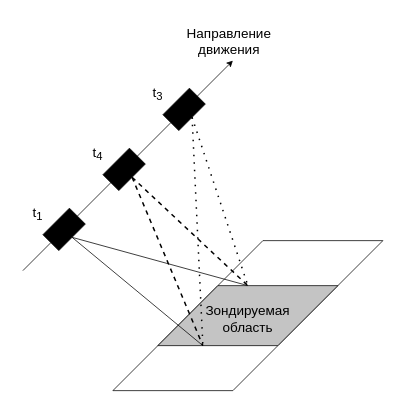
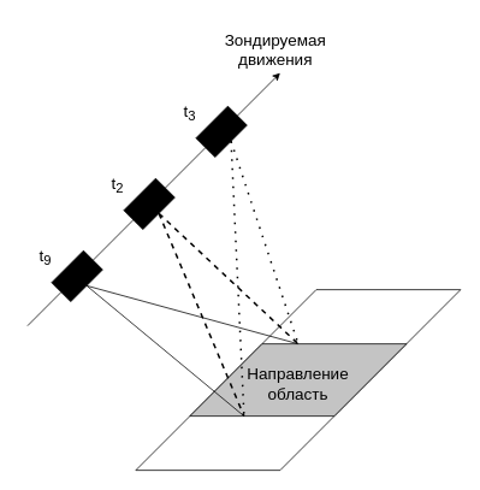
  <mxCell id="0" />
  <mxCell id="1" parent="0" />
  <mxCell id="2" value="" style="endArrow=none;html=1;rounded=0;" edge="1" parent="1" target="3"><mxGeometry width="50" height="50" relative="1" as="geometry"><mxPoint x="30" y="360" as="sourcePoint" /><mxPoint x="310" y="80" as="targetPoint" /></mxGeometry></mxCell>
  <mxCell id="3" value="" style="rounded=0;whiteSpace=wrap;html=1;rotation=-45;fillColor=#000000;" vertex="1" parent="1"><mxGeometry x="60" y="290" width="50" height="30" as="geometry" /></mxCell>
  <mxCell id="4" value="" style="rounded=0;whiteSpace=wrap;html=1;rotation=-45;fillColor=#000000;" vertex="1" parent="1"><mxGeometry x="140" y="210" width="50" height="30" as="geometry" /></mxCell>
  <mxCell id="5" value="" style="endArrow=none;html=1;rounded=0;startArrow=none;exitX=1;exitY=0.5;exitDx=0;exitDy=0;" edge="1" parent="1" source="3" target="6"><mxGeometry width="50" height="50" relative="1" as="geometry"><mxPoint x="103" y="287" as="sourcePoint" /><mxPoint x="350" y="40" as="targetPoint" /></mxGeometry></mxCell>
  <mxCell id="6" value="" style="rounded=0;whiteSpace=wrap;html=1;rotation=-45;fillColor=#000000;" vertex="1" parent="1"><mxGeometry x="220" y="130" width="50" height="30" as="geometry" /></mxCell>
  <mxCell id="7" value="" style="endArrow=classic;html=1;rounded=0;" edge="1" parent="1"><mxGeometry width="50" height="50" relative="1" as="geometry"><mxPoint x="260" y="130" as="sourcePoint" /><mxPoint x="310" y="80" as="targetPoint" /></mxGeometry></mxCell>
  <mxCell id="8" value="" style="shape=parallelogram;perimeter=parallelogramPerimeter;whiteSpace=wrap;html=1;fixedSize=1;size=200;" vertex="1" parent="1"><mxGeometry x="150" y="320" width="360" height="200" as="geometry" /></mxCell>
  <mxCell id="9" value="" style="shape=parallelogram;perimeter=parallelogramPerimeter;whiteSpace=wrap;html=1;fixedSize=1;size=80;fillStyle=auto;fillColor=#C4C4C4;" vertex="1" parent="1"><mxGeometry x="210" y="380" width="240" height="80" as="geometry" /></mxCell>
  <mxCell id="10" value="" style="endArrow=none;html=1;rounded=0;exitX=0.5;exitY=1;exitDx=0;exitDy=0;entryX=0.25;entryY=1;entryDx=0;entryDy=0;" edge="1" parent="1" source="3" target="9"><mxGeometry width="50" height="50" relative="1" as="geometry"><mxPoint x="430" y="340" as="sourcePoint" /><mxPoint x="480" y="290" as="targetPoint" /></mxGeometry></mxCell>
  <mxCell id="11" value="" style="endArrow=none;html=1;rounded=0;exitX=0.5;exitY=1;exitDx=0;exitDy=0;entryX=0.5;entryY=0;entryDx=0;entryDy=0;" edge="1" parent="1" source="3" target="9"><mxGeometry width="50" height="50" relative="1" as="geometry"><mxPoint x="106" y="326" as="sourcePoint" /><mxPoint x="280" y="470" as="targetPoint" /></mxGeometry></mxCell>
  <mxCell id="12" value="" style="endArrow=none;dashed=1;html=1;rounded=0;exitX=0.5;exitY=1;exitDx=0;exitDy=0;endSize=6;strokeWidth=2;strokeColor=default;" edge="1" parent="1" source="4"><mxGeometry width="50" height="50" relative="1" as="geometry"><mxPoint x="440" y="330" as="sourcePoint" /><mxPoint x="270" y="460" as="targetPoint" /></mxGeometry></mxCell>
  <mxCell id="13" value="" style="endArrow=none;dashed=1;html=1;rounded=0;exitX=0.5;exitY=1;exitDx=0;exitDy=0;endSize=6;strokeWidth=2;strokeColor=default;" edge="1" parent="1" source="4"><mxGeometry width="50" height="50" relative="1" as="geometry"><mxPoint x="186" y="246" as="sourcePoint" /><mxPoint x="330" y="380" as="targetPoint" /></mxGeometry></mxCell>
  <mxCell id="14" value="" style="endArrow=none;dashed=1;html=1;rounded=0;exitX=0.5;exitY=1;exitDx=0;exitDy=0;entryX=0.25;entryY=1;entryDx=0;entryDy=0;dashPattern=1 4;strokeWidth=2;" edge="1" parent="1" source="6" target="9"><mxGeometry width="50" height="50" relative="1" as="geometry"><mxPoint x="186" y="246" as="sourcePoint" /><mxPoint x="340" y="390" as="targetPoint" /></mxGeometry></mxCell>
  <mxCell id="15" value="" style="endArrow=none;dashed=1;html=1;rounded=0;exitX=0.5;exitY=1;exitDx=0;exitDy=0;entryX=0.5;entryY=0;entryDx=0;entryDy=0;dashPattern=1 4;strokeWidth=2;" edge="1" parent="1" source="6" target="9"><mxGeometry width="50" height="50" relative="1" as="geometry"><mxPoint x="266" y="166" as="sourcePoint" /><mxPoint x="280" y="470" as="targetPoint" /></mxGeometry></mxCell>
- <mxCell id="16" value="&lt;font style=&quot;font-size: 18px;&quot;&gt;t&lt;sub&gt;1&lt;/sub&gt;&lt;/font&gt;" style="text;html=1;strokeColor=none;fillColor=none;align=center;verticalAlign=middle;whiteSpace=wrap;rounded=0;" vertex="1" parent="1"><mxGeometry x="20" y="270" width="60" height="30" as="geometry" /></mxCell>
- <mxCell id="17" value="&lt;font style=&quot;font-size: 18px;&quot;&gt;t&lt;sub&gt;4&lt;/sub&gt;&lt;/font&gt;" style="text;html=1;strokeColor=none;fillColor=none;align=center;verticalAlign=middle;whiteSpace=wrap;rounded=0;" vertex="1" parent="1"><mxGeometry x="100" y="190" width="60" height="30" as="geometry" /></mxCell>
+ <mxCell id="16" value="&lt;font style=&quot;font-size: 18px;&quot;&gt;t&lt;sub&gt;9&lt;/sub&gt;&lt;/font&gt;" style="text;html=1;strokeColor=none;fillColor=none;align=center;verticalAlign=middle;whiteSpace=wrap;rounded=0;" vertex="1" parent="1"><mxGeometry x="20" y="270" width="60" height="30" as="geometry" /></mxCell>
+ <mxCell id="17" value="&lt;font style=&quot;font-size: 18px;&quot;&gt;t&lt;sub&gt;2&lt;/sub&gt;&lt;/font&gt;" style="text;html=1;strokeColor=none;fillColor=none;align=center;verticalAlign=middle;whiteSpace=wrap;rounded=0;" vertex="1" parent="1"><mxGeometry x="100" y="190" width="60" height="30" as="geometry" /></mxCell>
  <mxCell id="18" value="&lt;font style=&quot;font-size: 18px;&quot;&gt;t&lt;sub&gt;3&lt;/sub&gt;&lt;/font&gt;" style="text;html=1;strokeColor=none;fillColor=none;align=center;verticalAlign=middle;whiteSpace=wrap;rounded=0;" vertex="1" parent="1"><mxGeometry x="180" y="110" width="60" height="30" as="geometry" /></mxCell>
- <mxCell id="19" value="&lt;font style=&quot;font-size: 18px;&quot;&gt;Направление движения&lt;/font&gt;" style="text;html=1;strokeColor=none;fillColor=none;align=center;verticalAlign=middle;whiteSpace=wrap;rounded=0;" vertex="1" parent="1"><mxGeometry x="250" y="20" width="110" height="70" as="geometry" /></mxCell>
- <mxCell id="20" value="&lt;font style=&quot;font-size: 18px;&quot;&gt;Зондируемая область&lt;/font&gt;" style="text;html=1;strokeColor=none;fillColor=none;align=center;verticalAlign=middle;whiteSpace=wrap;rounded=0;" vertex="1" parent="1"><mxGeometry x="265" y="410" width="130" height="30" as="geometry" /></mxCell>
+ <mxCell id="19" value="&lt;font style=&quot;font-size: 18px;&quot;&gt;Зондируемая движения&lt;/font&gt;" style="text;html=1;strokeColor=none;fillColor=none;align=center;verticalAlign=middle;whiteSpace=wrap;rounded=0;" vertex="1" parent="1"><mxGeometry x="250" y="20" width="110" height="70" as="geometry" /></mxCell>
+ <mxCell id="20" value="&lt;font style=&quot;font-size: 18px;&quot;&gt;Направление область&lt;/font&gt;" style="text;html=1;strokeColor=none;fillColor=none;align=center;verticalAlign=middle;whiteSpace=wrap;rounded=0;" vertex="1" parent="1"><mxGeometry x="265" y="410" width="130" height="30" as="geometry" /></mxCell>
